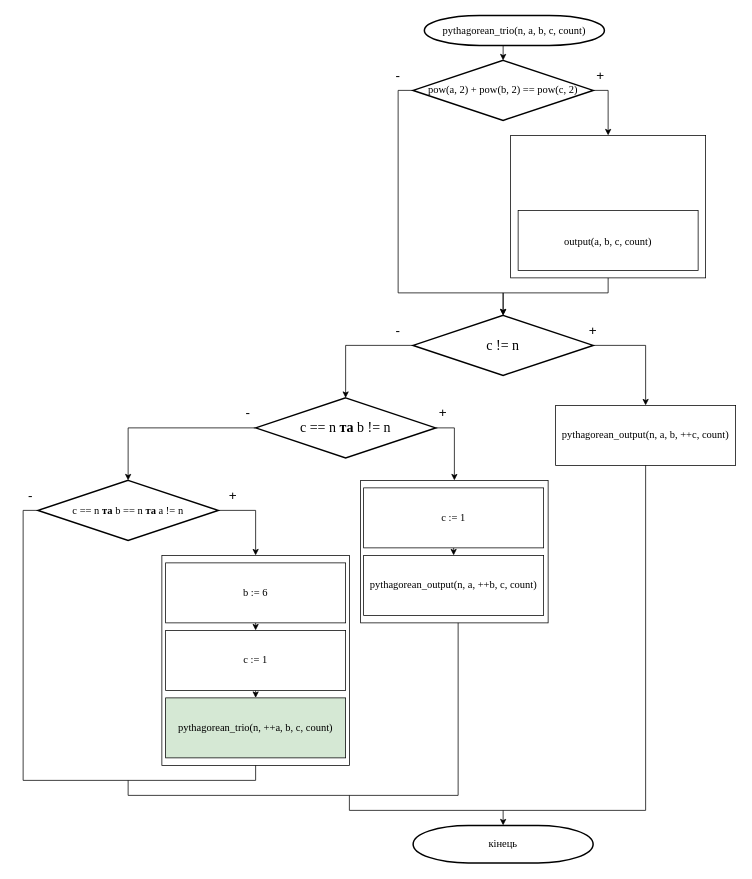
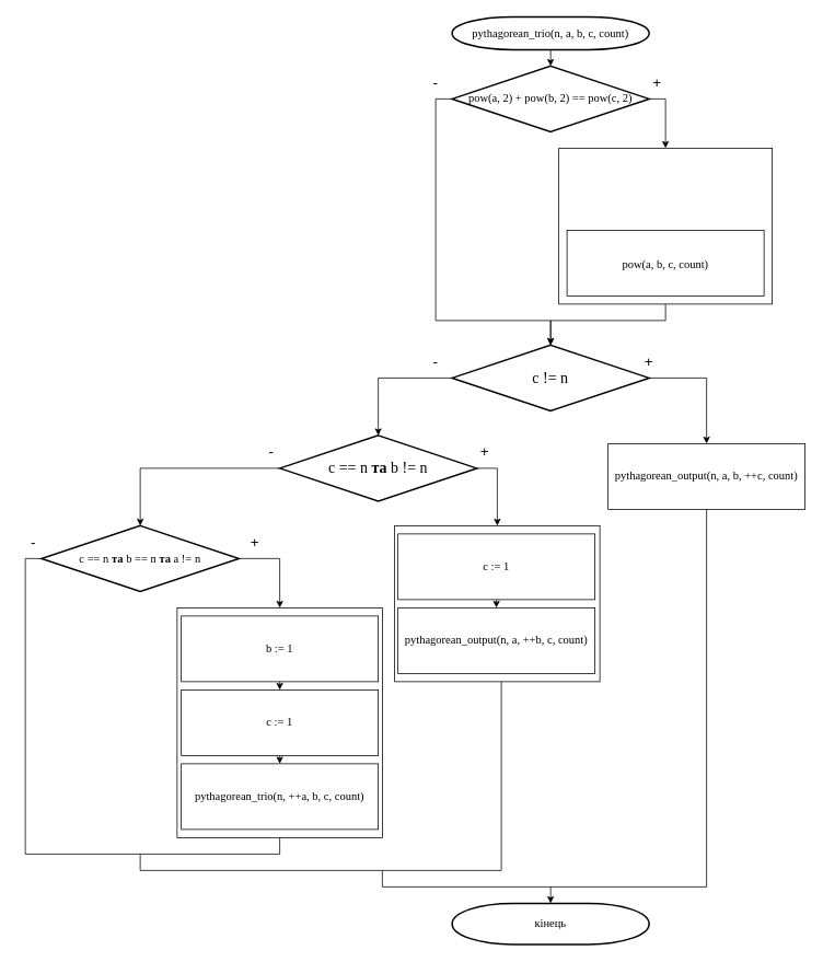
  <mxCell id="0" />
  <mxCell id="1" parent="0" />
  <mxCell id="2" value="&lt;p class=&quot;MsoNormal&quot; style=&quot;text-indent: 0cm&quot;&gt;&lt;br&gt;&lt;/p&gt;" style="rounded=0;whiteSpace=wrap;html=1;" vertex="1" parent="1"><mxGeometry x="215" y="740" width="250" height="280" as="geometry" /></mxCell>
  <mxCell id="3" value="&lt;p class=&quot;MsoNormal&quot; style=&quot;text-indent: 0cm&quot;&gt;&lt;br&gt;&lt;/p&gt;" style="rounded=0;whiteSpace=wrap;html=1;" vertex="1" parent="1"><mxGeometry x="480" y="640" width="250" height="190" as="geometry" /></mxCell>
  <mxCell id="4" style="edgeStyle=orthogonalEdgeStyle;rounded=0;orthogonalLoop=1;jettySize=auto;html=1;exitX=0.5;exitY=1;exitDx=0;exitDy=0;entryX=0.5;entryY=0;entryDx=0;entryDy=0;entryPerimeter=0;" edge="1" parent="1" source="5" target="16"><mxGeometry relative="1" as="geometry"><mxPoint x="660" y="420" as="targetPoint" /><Array as="points"><mxPoint x="810" y="390" /><mxPoint x="670" y="390" /></Array></mxGeometry></mxCell>
  <mxCell id="5" value="" style="rounded=0;whiteSpace=wrap;html=1;" vertex="1" parent="1"><mxGeometry x="680" y="180" width="260" height="190" as="geometry" /></mxCell>
  <mxCell id="6" style="edgeStyle=orthogonalEdgeStyle;rounded=0;orthogonalLoop=1;jettySize=auto;html=1;exitX=0.5;exitY=1;exitDx=0;exitDy=0;exitPerimeter=0;entryX=0.5;entryY=0;entryDx=0;entryDy=0;entryPerimeter=0;" edge="1" parent="1" source="7" target="10"><mxGeometry relative="1" as="geometry" /></mxCell>
- <mxCell id="7" value="&lt;font style=&quot;font-size: 14px&quot;&gt;&lt;span lang=&quot;EN-US&quot; style=&quot;font-family: &amp;#34;times new roman&amp;#34; , serif&quot;&gt;p&lt;/span&gt;&lt;span style=&quot;font-family: &amp;#34;times new roman&amp;#34; , serif&quot;&gt;ythagorean_trio&lt;/span&gt;&lt;span lang=&quot;EN-US&quot; style=&quot;font-family: &amp;#34;times new roman&amp;#34; , serif&quot;&gt;(n, a, b, c, count)&lt;/span&gt;&lt;/font&gt;" style="strokeWidth=2;html=1;shape=mxgraph.flowchart.terminator;whiteSpace=wrap;" vertex="1" parent="1"><mxGeometry x="565" y="20" width="240" height="40" as="geometry" /></mxCell>
+ <mxCell id="7" value="&lt;font style=&quot;font-size: 14px&quot;&gt;&lt;span lang=&quot;EN-US&quot; style=&quot;font-family: &amp;#34;times new roman&amp;#34; , serif&quot;&gt;p&lt;/span&gt;&lt;span style=&quot;font-family: &amp;#34;times new roman&amp;#34; , serif&quot;&gt;ythagorean_trio&lt;/span&gt;&lt;span lang=&quot;EN-US&quot; style=&quot;font-family: &amp;#34;times new roman&amp;#34; , serif&quot;&gt;(n, a, b, c, count)&lt;/span&gt;&lt;/font&gt;" style="strokeWidth=2;html=1;shape=mxgraph.flowchart.terminator;whiteSpace=wrap;" vertex="1" parent="1"><mxGeometry x="550" y="20" width="240" height="40" as="geometry" /></mxCell>
  <mxCell id="8" style="edgeStyle=orthogonalEdgeStyle;rounded=0;orthogonalLoop=1;jettySize=auto;html=1;exitX=1;exitY=0.5;exitDx=0;exitDy=0;exitPerimeter=0;entryX=0.5;entryY=0;entryDx=0;entryDy=0;" edge="1" parent="1" source="10" target="5"><mxGeometry relative="1" as="geometry" /></mxCell>
  <mxCell id="9" style="edgeStyle=orthogonalEdgeStyle;rounded=0;orthogonalLoop=1;jettySize=auto;html=1;exitX=0;exitY=0.5;exitDx=0;exitDy=0;exitPerimeter=0;" edge="1" parent="1" source="10" target="16"><mxGeometry relative="1" as="geometry"><Array as="points"><mxPoint x="530" y="120" /><mxPoint x="530" y="390" /><mxPoint x="670" y="390" /></Array></mxGeometry></mxCell>
  <mxCell id="10" value="&lt;span lang=&quot;EN-US&quot; style=&quot;font-family: &amp;#34;times new roman&amp;#34; , serif&quot;&gt;&lt;font style=&quot;font-size: 14px&quot;&gt;pow(a, 2) + pow(b, 2) == pow(c, 2)&lt;/font&gt;&lt;/span&gt;" style="strokeWidth=2;html=1;shape=mxgraph.flowchart.decision;whiteSpace=wrap;" vertex="1" parent="1"><mxGeometry x="550" y="80" width="240" height="80" as="geometry" /></mxCell>
- <mxCell id="11" value="&lt;p class=&quot;MsoNormal&quot; style=&quot;text-indent: 0cm&quot;&gt;&lt;span lang=&quot;EN-US&quot; style=&quot;font-family: &amp;#34;times new roman&amp;#34; , serif&quot;&gt;&lt;font style=&quot;font-size: 14px&quot;&gt;output(a, b, c, count)&lt;/font&gt;&lt;span style=&quot;font-size: 14pt&quot;&gt;&lt;/span&gt;&lt;/span&gt;&lt;/p&gt;" style="rounded=0;whiteSpace=wrap;html=1;" vertex="1" parent="1"><mxGeometry x="690" y="280" width="240" height="80" as="geometry" /></mxCell>
+ <mxCell id="11" value="&lt;p class=&quot;MsoNormal&quot; style=&quot;text-indent: 0cm&quot;&gt;&lt;span lang=&quot;EN-US&quot; style=&quot;font-family: &amp;#34;times new roman&amp;#34; , serif&quot;&gt;&lt;font style=&quot;font-size: 14px&quot;&gt;pow(a, b, c, count)&lt;/font&gt;&lt;span style=&quot;font-size: 14pt&quot;&gt;&lt;/span&gt;&lt;/span&gt;&lt;/p&gt;" style="rounded=0;whiteSpace=wrap;html=1;" vertex="1" parent="1"><mxGeometry x="690" y="280" width="240" height="80" as="geometry" /></mxCell>
  <mxCell id="12" value="&lt;font style=&quot;font-size: 18px&quot;&gt;+&lt;/font&gt;" style="text;html=1;strokeColor=none;fillColor=none;align=center;verticalAlign=middle;whiteSpace=wrap;rounded=0;" vertex="1" parent="1"><mxGeometry x="780" y="90" width="40" height="20" as="geometry" /></mxCell>
  <mxCell id="13" value="&lt;font style=&quot;font-size: 18px&quot;&gt;-&lt;/font&gt;" style="text;html=1;strokeColor=none;fillColor=none;align=center;verticalAlign=middle;whiteSpace=wrap;rounded=0;" vertex="1" parent="1"><mxGeometry x="510" y="90" width="40" height="20" as="geometry" /></mxCell>
  <mxCell id="14" style="edgeStyle=orthogonalEdgeStyle;rounded=0;orthogonalLoop=1;jettySize=auto;html=1;exitX=1;exitY=0.5;exitDx=0;exitDy=0;exitPerimeter=0;entryX=0.5;entryY=0;entryDx=0;entryDy=0;" edge="1" parent="1" source="16" target="17"><mxGeometry relative="1" as="geometry" /></mxCell>
  <mxCell id="15" style="edgeStyle=orthogonalEdgeStyle;rounded=0;orthogonalLoop=1;jettySize=auto;html=1;exitX=0;exitY=0.5;exitDx=0;exitDy=0;exitPerimeter=0;entryX=0.5;entryY=0;entryDx=0;entryDy=0;entryPerimeter=0;" edge="1" parent="1" source="16" target="20"><mxGeometry relative="1" as="geometry" /></mxCell>
  <mxCell id="16" value="&lt;span lang=&quot;EN-US&quot; style=&quot;font-size: 14.0pt ; font-family: &amp;#34;times new roman&amp;#34; , serif&quot;&gt;c != n&lt;/span&gt;" style="strokeWidth=2;html=1;shape=mxgraph.flowchart.decision;whiteSpace=wrap;" vertex="1" parent="1"><mxGeometry x="550" y="420" width="240" height="80" as="geometry" /></mxCell>
  <mxCell id="17" value="&lt;p class=&quot;MsoNormal&quot; style=&quot;text-indent: 0cm&quot;&gt;&lt;span lang=&quot;EN-US&quot; style=&quot;font-family: &amp;#34;times new roman&amp;#34; , serif&quot;&gt;&lt;font style=&quot;font-size: 14px&quot;&gt;pythagorean_output(n, a, b, ++c, count)&lt;/font&gt;&lt;/span&gt;&lt;br&gt;&lt;/p&gt;" style="rounded=0;whiteSpace=wrap;html=1;" vertex="1" parent="1"><mxGeometry x="740" y="540" width="240" height="80" as="geometry" /></mxCell>
  <mxCell id="18" style="edgeStyle=orthogonalEdgeStyle;rounded=0;orthogonalLoop=1;jettySize=auto;html=1;exitX=1;exitY=0.5;exitDx=0;exitDy=0;exitPerimeter=0;entryX=0.5;entryY=0;entryDx=0;entryDy=0;" edge="1" parent="1" source="20" target="3"><mxGeometry relative="1" as="geometry" /></mxCell>
  <mxCell id="19" style="edgeStyle=orthogonalEdgeStyle;rounded=0;orthogonalLoop=1;jettySize=auto;html=1;exitX=0;exitY=0.5;exitDx=0;exitDy=0;exitPerimeter=0;entryX=0.5;entryY=0;entryDx=0;entryDy=0;entryPerimeter=0;" edge="1" parent="1" source="20" target="29"><mxGeometry relative="1" as="geometry" /></mxCell>
  <mxCell id="20" value="&lt;span lang=&quot;EN-US&quot; style=&quot;font-size: 14.0pt ; font-family: &amp;#34;times new roman&amp;#34; , serif&quot;&gt;c == n &lt;/span&gt;&lt;b&gt;&lt;span style=&quot;font-size: 14.0pt ; font-family: &amp;#34;times new roman&amp;#34; , serif&quot;&gt;та &lt;/span&gt;&lt;/b&gt;&lt;span lang=&quot;EN-US&quot; style=&quot;font-size: 14.0pt ; font-family: &amp;#34;times new roman&amp;#34; , serif&quot;&gt;b != n&lt;/span&gt;" style="strokeWidth=2;html=1;shape=mxgraph.flowchart.decision;whiteSpace=wrap;" vertex="1" parent="1"><mxGeometry x="340" y="530" width="240" height="80" as="geometry" /></mxCell>
  <mxCell id="21" value="&lt;font style=&quot;font-size: 18px&quot;&gt;+&lt;/font&gt;" style="text;html=1;strokeColor=none;fillColor=none;align=center;verticalAlign=middle;whiteSpace=wrap;rounded=0;" vertex="1" parent="1"><mxGeometry x="770" y="430" width="40" height="20" as="geometry" /></mxCell>
  <mxCell id="22" value="&lt;font style=&quot;font-size: 18px&quot;&gt;-&lt;/font&gt;" style="text;html=1;strokeColor=none;fillColor=none;align=center;verticalAlign=middle;whiteSpace=wrap;rounded=0;" vertex="1" parent="1"><mxGeometry x="510" y="430" width="40" height="20" as="geometry" /></mxCell>
  <mxCell id="23" style="edgeStyle=orthogonalEdgeStyle;rounded=0;orthogonalLoop=1;jettySize=auto;html=1;exitX=0.5;exitY=1;exitDx=0;exitDy=0;entryX=0.5;entryY=0;entryDx=0;entryDy=0;" edge="1" parent="1" source="24" target="25"><mxGeometry relative="1" as="geometry" /></mxCell>
  <mxCell id="24" value="&lt;p class=&quot;MsoNormal&quot; style=&quot;text-indent: 0cm&quot;&gt;&lt;span lang=&quot;EN-US&quot; style=&quot;font-family: &amp;#34;times new roman&amp;#34; , serif&quot;&gt;&lt;font style=&quot;font-size: 14px&quot;&gt;c := 1&lt;/font&gt;&lt;/span&gt;&lt;br&gt;&lt;/p&gt;" style="rounded=0;whiteSpace=wrap;html=1;" vertex="1" parent="1"><mxGeometry x="484" y="650" width="240" height="80" as="geometry" /></mxCell>
  <mxCell id="25" value="&lt;p class=&quot;MsoNormal&quot; style=&quot;text-indent: 0cm&quot;&gt;&lt;span lang=&quot;EN-US&quot; style=&quot;font-family: &amp;#34;times new roman&amp;#34; , serif&quot;&gt;&lt;font style=&quot;font-size: 14px&quot;&gt;pythagorean_output(n, a, ++b, c, count)&lt;/font&gt;&lt;/span&gt;&lt;br&gt;&lt;/p&gt;" style="rounded=0;whiteSpace=wrap;html=1;" vertex="1" parent="1"><mxGeometry x="484" y="740" width="240" height="80" as="geometry" /></mxCell>
  <mxCell id="26" value="&lt;font style=&quot;font-size: 18px&quot;&gt;+&lt;/font&gt;" style="text;html=1;strokeColor=none;fillColor=none;align=center;verticalAlign=middle;whiteSpace=wrap;rounded=0;" vertex="1" parent="1"><mxGeometry x="570" y="540" width="40" height="20" as="geometry" /></mxCell>
  <mxCell id="27" value="&lt;font style=&quot;font-size: 18px&quot;&gt;-&lt;/font&gt;" style="text;html=1;strokeColor=none;fillColor=none;align=center;verticalAlign=middle;whiteSpace=wrap;rounded=0;" vertex="1" parent="1"><mxGeometry x="310" y="540" width="40" height="20" as="geometry" /></mxCell>
  <mxCell id="28" style="edgeStyle=orthogonalEdgeStyle;rounded=0;orthogonalLoop=1;jettySize=auto;html=1;exitX=1;exitY=0.5;exitDx=0;exitDy=0;exitPerimeter=0;" edge="1" parent="1" source="29" target="2"><mxGeometry relative="1" as="geometry" /></mxCell>
  <mxCell id="29" value="&lt;font style=&quot;font-size: 14px&quot;&gt;&lt;span lang=&quot;EN-US&quot; style=&quot;font-family: &amp;#34;times new roman&amp;#34; , serif&quot;&gt;c == n &lt;/span&gt;&lt;b&gt;&lt;span style=&quot;font-family: &amp;#34;times new roman&amp;#34; , serif&quot;&gt;та &lt;/span&gt;&lt;/b&gt;&lt;span lang=&quot;EN-US&quot; style=&quot;font-family: &amp;#34;times new roman&amp;#34; , serif&quot;&gt;b == n&lt;/span&gt;&lt;b&gt;&lt;span style=&quot;font-family: &amp;#34;times new roman&amp;#34; , serif&quot;&gt; та&lt;/span&gt;&lt;span style=&quot;font-family: &amp;#34;times new roman&amp;#34; , serif&quot;&gt; &lt;/span&gt;&lt;/b&gt;&lt;span lang=&quot;EN-US&quot; style=&quot;font-family: &amp;#34;times new roman&amp;#34; , serif&quot;&gt;a != n&lt;/span&gt;&lt;/font&gt;" style="strokeWidth=2;html=1;shape=mxgraph.flowchart.decision;whiteSpace=wrap;" vertex="1" parent="1"><mxGeometry x="50" y="640" width="240" height="80" as="geometry" /></mxCell>
  <mxCell id="30" style="edgeStyle=orthogonalEdgeStyle;rounded=0;orthogonalLoop=1;jettySize=auto;html=1;exitX=0.5;exitY=1;exitDx=0;exitDy=0;entryX=0.5;entryY=0;entryDx=0;entryDy=0;" edge="1" parent="1" source="31" target="33"><mxGeometry relative="1" as="geometry" /></mxCell>
- <mxCell id="31" value="&lt;p class=&quot;MsoNormal&quot; style=&quot;text-indent: 0cm&quot;&gt;&lt;span lang=&quot;EN-US&quot; style=&quot;font-family: &amp;#34;times new roman&amp;#34; , serif&quot;&gt;&lt;font style=&quot;font-size: 14px&quot;&gt;b := 6&lt;/font&gt;&lt;/span&gt;&lt;br&gt;&lt;/p&gt;" style="rounded=0;whiteSpace=wrap;html=1;" vertex="1" parent="1"><mxGeometry x="220" y="750" width="240" height="80" as="geometry" /></mxCell>
+ <mxCell id="31" value="&lt;p class=&quot;MsoNormal&quot; style=&quot;text-indent: 0cm&quot;&gt;&lt;span lang=&quot;EN-US&quot; style=&quot;font-family: &amp;#34;times new roman&amp;#34; , serif&quot;&gt;&lt;font style=&quot;font-size: 14px&quot;&gt;b := 1&lt;/font&gt;&lt;/span&gt;&lt;br&gt;&lt;/p&gt;" style="rounded=0;whiteSpace=wrap;html=1;" vertex="1" parent="1"><mxGeometry x="220" y="750" width="240" height="80" as="geometry" /></mxCell>
  <mxCell id="32" style="edgeStyle=orthogonalEdgeStyle;rounded=0;orthogonalLoop=1;jettySize=auto;html=1;exitX=0.5;exitY=1;exitDx=0;exitDy=0;entryX=0.5;entryY=0;entryDx=0;entryDy=0;" edge="1" parent="1" source="33" target="34"><mxGeometry relative="1" as="geometry" /></mxCell>
  <mxCell id="33" value="&lt;p class=&quot;MsoNormal&quot; style=&quot;text-indent: 0cm&quot;&gt;&lt;span lang=&quot;EN-US&quot; style=&quot;font-family: &amp;#34;times new roman&amp;#34; , serif&quot;&gt;&lt;font style=&quot;font-size: 14px&quot;&gt;c := 1&lt;/font&gt;&lt;/span&gt;&lt;br&gt;&lt;/p&gt;" style="rounded=0;whiteSpace=wrap;html=1;" vertex="1" parent="1"><mxGeometry x="220" y="840" width="240" height="80" as="geometry" /></mxCell>
- <mxCell id="34" value="&lt;p class=&quot;MsoNormal&quot; style=&quot;text-indent: 0cm&quot;&gt;&lt;span lang=&quot;EN-US&quot; style=&quot;font-family: &amp;#34;times new roman&amp;#34; , serif&quot;&gt;&lt;font style=&quot;font-size: 14px&quot;&gt;pythagorean_trio(n, ++a, b, c, count)&lt;/font&gt;&lt;/span&gt;&lt;br&gt;&lt;/p&gt;" style="rounded=0;whiteSpace=wrap;html=1;fillColor=#d5e8d4;" vertex="1" parent="1"><mxGeometry x="220" y="930" width="240" height="80" as="geometry" /></mxCell>
+ <mxCell id="34" value="&lt;p class=&quot;MsoNormal&quot; style=&quot;text-indent: 0cm&quot;&gt;&lt;span lang=&quot;EN-US&quot; style=&quot;font-family: &amp;#34;times new roman&amp;#34; , serif&quot;&gt;&lt;font style=&quot;font-size: 14px&quot;&gt;pythagorean_trio(n, ++a, b, c, count)&lt;/font&gt;&lt;/span&gt;&lt;br&gt;&lt;/p&gt;" style="rounded=0;whiteSpace=wrap;html=1;" vertex="1" parent="1"><mxGeometry x="220" y="930" width="240" height="80" as="geometry" /></mxCell>
  <mxCell id="35" value="&lt;font face=&quot;times new roman, serif&quot;&gt;&lt;span style=&quot;font-size: 14px&quot;&gt;кінець&lt;/span&gt;&lt;/font&gt;" style="strokeWidth=2;html=1;shape=mxgraph.flowchart.terminator;whiteSpace=wrap;" vertex="1" parent="1"><mxGeometry x="550" y="1100" width="240" height="50" as="geometry" /></mxCell>
  <mxCell id="36" value="" style="endArrow=none;html=1;" edge="1" parent="1"><mxGeometry width="50" height="50" relative="1" as="geometry"><mxPoint x="340" y="1040" as="sourcePoint" /><mxPoint x="340" y="1020" as="targetPoint" /></mxGeometry></mxCell>
  <mxCell id="37" value="" style="endArrow=none;html=1;" edge="1" parent="1"><mxGeometry width="50" height="50" relative="1" as="geometry"><mxPoint x="30" y="680" as="sourcePoint" /><mxPoint x="50" y="680" as="targetPoint" /></mxGeometry></mxCell>
  <mxCell id="38" value="&lt;font style=&quot;font-size: 18px&quot;&gt;+&lt;/font&gt;" style="text;html=1;strokeColor=none;fillColor=none;align=center;verticalAlign=middle;whiteSpace=wrap;rounded=0;" vertex="1" parent="1"><mxGeometry x="290" y="650" width="40" height="20" as="geometry" /></mxCell>
  <mxCell id="39" value="&lt;font style=&quot;font-size: 18px&quot;&gt;-&lt;/font&gt;" style="text;html=1;strokeColor=none;fillColor=none;align=center;verticalAlign=middle;whiteSpace=wrap;rounded=0;" vertex="1" parent="1"><mxGeometry x="20" y="650" width="40" height="20" as="geometry" /></mxCell>
  <mxCell id="40" value="" style="endArrow=none;html=1;" edge="1" parent="1"><mxGeometry width="50" height="50" relative="1" as="geometry"><mxPoint x="30" y="1040" as="sourcePoint" /><mxPoint x="30" y="680" as="targetPoint" /></mxGeometry></mxCell>
  <mxCell id="41" value="" style="endArrow=none;html=1;" edge="1" parent="1"><mxGeometry width="50" height="50" relative="1" as="geometry"><mxPoint x="30" y="1040" as="sourcePoint" /><mxPoint x="340" y="1040" as="targetPoint" /></mxGeometry></mxCell>
  <mxCell id="42" value="" style="endArrow=none;html=1;" edge="1" parent="1"><mxGeometry width="50" height="50" relative="1" as="geometry"><mxPoint x="610" y="1060" as="sourcePoint" /><mxPoint x="610" y="830" as="targetPoint" /></mxGeometry></mxCell>
  <mxCell id="43" value="" style="endArrow=none;html=1;" edge="1" parent="1"><mxGeometry width="50" height="50" relative="1" as="geometry"><mxPoint x="170" y="1060" as="sourcePoint" /><mxPoint x="610" y="1060" as="targetPoint" /></mxGeometry></mxCell>
  <mxCell id="44" value="" style="endArrow=none;html=1;" edge="1" parent="1"><mxGeometry width="50" height="50" relative="1" as="geometry"><mxPoint x="170" y="1060" as="sourcePoint" /><mxPoint x="170" y="1040" as="targetPoint" /></mxGeometry></mxCell>
  <mxCell id="45" value="" style="endArrow=none;html=1;" edge="1" parent="1"><mxGeometry width="50" height="50" relative="1" as="geometry"><mxPoint x="860" y="1080" as="sourcePoint" /><mxPoint x="860" y="620" as="targetPoint" /></mxGeometry></mxCell>
  <mxCell id="46" value="" style="endArrow=none;html=1;" edge="1" parent="1"><mxGeometry width="50" height="50" relative="1" as="geometry"><mxPoint x="465" y="1080" as="sourcePoint" /><mxPoint x="465" y="1060" as="targetPoint" /></mxGeometry></mxCell>
  <mxCell id="47" value="" style="endArrow=none;html=1;" edge="1" parent="1"><mxGeometry width="50" height="50" relative="1" as="geometry"><mxPoint x="465" y="1080" as="sourcePoint" /><mxPoint x="860" y="1080" as="targetPoint" /></mxGeometry></mxCell>
  <mxCell id="48" value="" style="endArrow=classic;html=1;entryX=0.5;entryY=0;entryDx=0;entryDy=0;entryPerimeter=0;" edge="1" parent="1" target="35"><mxGeometry width="50" height="50" relative="1" as="geometry"><mxPoint x="670" y="1080" as="sourcePoint" /><mxPoint x="720" y="1030" as="targetPoint" /></mxGeometry></mxCell>
